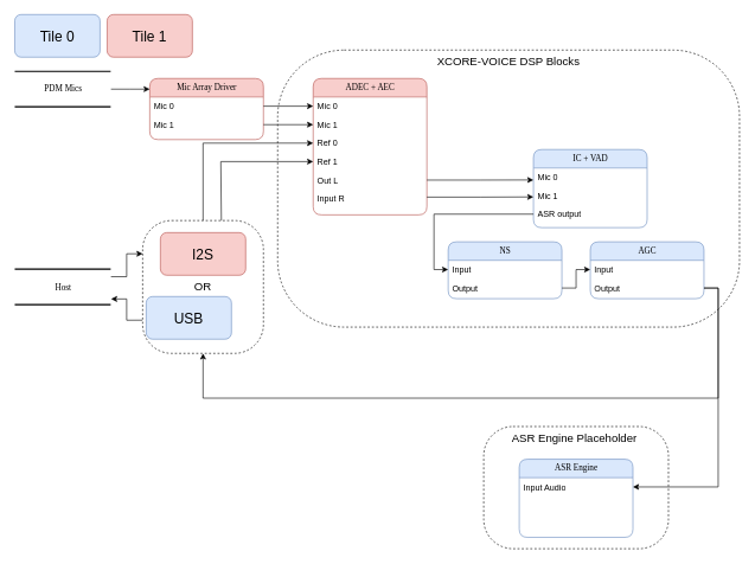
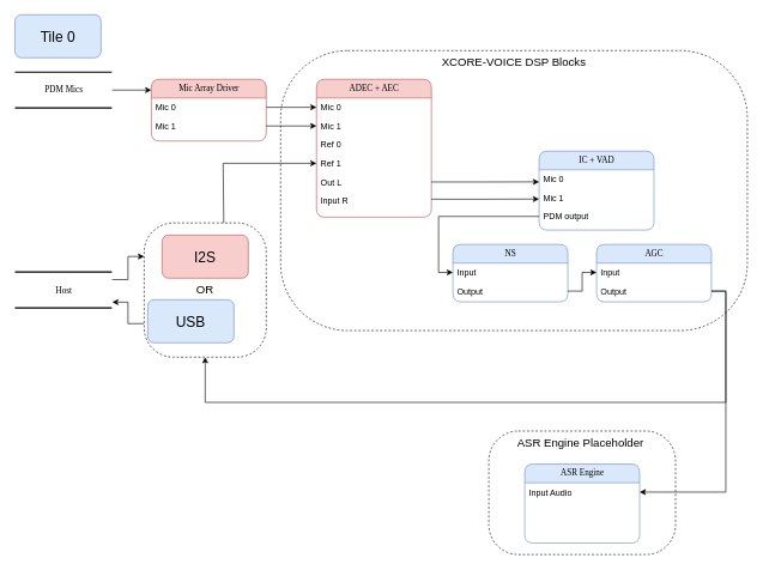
  <mxCell id="0" />
  <mxCell id="1" parent="0" />
  <mxCell id="2" value="ASR Engine Placeholder&amp;nbsp;" style="rounded=1;arcSize=24;whiteSpace=wrap;html=1;align=center;dashed=1;horizontal=1;verticalAlign=top;fontSize=16;" parent="1" vertex="1"><mxGeometry x="680" y="600" width="260" height="172" as="geometry" /></mxCell>
  <mxCell id="3" value="XCORE-VOICE DSP Blocks" style="rounded=1;arcSize=24;whiteSpace=wrap;html=1;align=center;dashed=1;horizontal=1;verticalAlign=top;fontSize=16;" parent="1" vertex="1"><mxGeometry x="390" y="70" width="650" height="390" as="geometry" /></mxCell>
  <mxCell id="4" value="IC + VAD" style="swimlane;html=1;fontStyle=0;childLayout=stackLayout;horizontal=1;startSize=26;fillColor=#dae8fc;horizontalStack=0;resizeParent=1;resizeLast=0;collapsible=1;marginBottom=0;swimlaneFillColor=#ffffff;align=center;rounded=1;shadow=0;comic=0;labelBackgroundColor=none;strokeWidth=1;fontFamily=Verdana;fontSize=12;strokeColor=#6c8ebf;" parent="1" vertex="1"><mxGeometry x="750" y="210" width="160" height="110" as="geometry" /></mxCell>
  <mxCell id="5" value="Mic 0" style="text;html=1;strokeColor=none;fillColor=none;spacingLeft=4;spacingRight=4;whiteSpace=wrap;overflow=hidden;rotatable=0;points=[[0,0.5],[1,0.5]];portConstraint=eastwest;" parent="4" vertex="1"><mxGeometry y="26" width="160" height="26" as="geometry" /></mxCell>
  <mxCell id="6" value="Mic 1" style="text;html=1;strokeColor=none;fillColor=none;spacingLeft=4;spacingRight=4;whiteSpace=wrap;overflow=hidden;rotatable=0;points=[[0,0.5],[1,0.5]];portConstraint=eastwest;" parent="4" vertex="1"><mxGeometry y="52" width="160" height="26" as="geometry" /></mxCell>
- <mxCell id="7" value="ASR output" style="text;html=1;strokeColor=none;fillColor=none;spacingLeft=4;spacingRight=4;whiteSpace=wrap;overflow=hidden;rotatable=0;points=[[0,0.5],[1,0.5]];portConstraint=eastwest;" parent="4" vertex="1"><mxGeometry y="78" width="160" height="26" as="geometry" /></mxCell>
+ <mxCell id="7" value="PDM output" style="text;html=1;strokeColor=none;fillColor=none;spacingLeft=4;spacingRight=4;whiteSpace=wrap;overflow=hidden;rotatable=0;points=[[0,0.5],[1,0.5]];portConstraint=eastwest;" parent="4" vertex="1"><mxGeometry y="78" width="160" height="26" as="geometry" /></mxCell>
  <mxCell id="8" value="Mic Array Driver" style="swimlane;html=1;fontStyle=0;childLayout=stackLayout;horizontal=1;startSize=26;fillColor=#f8cecc;horizontalStack=0;resizeParent=1;resizeLast=0;collapsible=1;marginBottom=0;swimlaneFillColor=#ffffff;align=center;rounded=1;shadow=0;comic=0;labelBackgroundColor=none;strokeWidth=1;fontFamily=Verdana;fontSize=12;strokeColor=#b85450;" parent="1" vertex="1"><mxGeometry x="210" y="110" width="160" height="86" as="geometry" /></mxCell>
  <mxCell id="9" value="Mic 0" style="text;html=1;strokeColor=none;fillColor=none;spacingLeft=4;spacingRight=4;whiteSpace=wrap;overflow=hidden;rotatable=0;points=[[0,0.5],[1,0.5]];portConstraint=eastwest;" parent="8" vertex="1"><mxGeometry y="26" width="160" height="26" as="geometry" /></mxCell>
  <mxCell id="10" value="Mic 1" style="text;html=1;strokeColor=none;fillColor=none;spacingLeft=4;spacingRight=4;whiteSpace=wrap;overflow=hidden;rotatable=0;points=[[0,0.5],[1,0.5]];portConstraint=eastwest;" parent="8" vertex="1"><mxGeometry y="52" width="160" height="26" as="geometry" /></mxCell>
  <mxCell id="11" value="" style="edgeStyle=orthogonalEdgeStyle;rounded=0;orthogonalLoop=1;jettySize=auto;html=1;" parent="1" source="12" edge="1"><mxGeometry relative="1" as="geometry"><mxPoint x="210" y="125" as="targetPoint" /></mxGeometry></mxCell>
  <mxCell id="12" value="PDM Mics" style="html=1;rounded=0;shadow=0;comic=0;labelBackgroundColor=none;strokeWidth=2;fontFamily=Verdana;fontSize=12;align=center;shape=mxgraph.ios7ui.horLines;" parent="1" vertex="1"><mxGeometry x="20" y="100" width="135" height="50" as="geometry" /></mxCell>
  <mxCell id="13" value="NS" style="swimlane;html=1;fontStyle=0;childLayout=stackLayout;horizontal=1;startSize=26;fillColor=#dae8fc;horizontalStack=0;resizeParent=1;resizeLast=0;collapsible=1;marginBottom=0;swimlaneFillColor=#ffffff;align=center;rounded=1;shadow=0;comic=0;labelBackgroundColor=none;strokeWidth=1;fontFamily=Verdana;fontSize=12;strokeColor=#6c8ebf;" parent="1" vertex="1"><mxGeometry x="630" y="340" width="160" height="80" as="geometry" /></mxCell>
  <mxCell id="14" value="Input" style="text;html=1;strokeColor=none;fillColor=none;spacingLeft=4;spacingRight=4;whiteSpace=wrap;overflow=hidden;rotatable=0;points=[[0,0.5],[1,0.5]];portConstraint=eastwest;" parent="13" vertex="1"><mxGeometry y="26" width="160" height="26" as="geometry" /></mxCell>
  <mxCell id="15" value="Output" style="text;html=1;strokeColor=none;fillColor=none;spacingLeft=4;spacingRight=4;whiteSpace=wrap;overflow=hidden;rotatable=0;points=[[0,0.5],[1,0.5]];portConstraint=eastwest;" parent="13" vertex="1"><mxGeometry y="52" width="160" height="26" as="geometry" /></mxCell>
  <mxCell id="16" value="AGC" style="swimlane;html=1;fontStyle=0;childLayout=stackLayout;horizontal=1;startSize=26;fillColor=#dae8fc;horizontalStack=0;resizeParent=1;resizeLast=0;collapsible=1;marginBottom=0;swimlaneFillColor=#ffffff;align=center;rounded=1;shadow=0;comic=0;labelBackgroundColor=none;strokeWidth=1;fontFamily=Verdana;fontSize=12;strokeColor=#6c8ebf;" parent="1" vertex="1"><mxGeometry x="830" y="340" width="160" height="80" as="geometry" /></mxCell>
  <mxCell id="17" value="Input" style="text;html=1;strokeColor=none;fillColor=none;spacingLeft=4;spacingRight=4;whiteSpace=wrap;overflow=hidden;rotatable=0;points=[[0,0.5],[1,0.5]];portConstraint=eastwest;" parent="16" vertex="1"><mxGeometry y="26" width="160" height="26" as="geometry" /></mxCell>
  <mxCell id="18" value="Output" style="text;html=1;strokeColor=none;fillColor=none;spacingLeft=4;spacingRight=4;whiteSpace=wrap;overflow=hidden;rotatable=0;points=[[0,0.5],[1,0.5]];portConstraint=eastwest;" parent="16" vertex="1"><mxGeometry y="52" width="160" height="26" as="geometry" /></mxCell>
  <mxCell id="19" value="ASR Engine" style="swimlane;html=1;fontStyle=0;childLayout=stackLayout;horizontal=1;startSize=26;fillColor=#dae8fc;horizontalStack=0;resizeParent=1;resizeLast=0;collapsible=1;marginBottom=0;swimlaneFillColor=#ffffff;align=center;rounded=1;shadow=0;comic=0;labelBackgroundColor=none;strokeWidth=1;fontFamily=Verdana;fontSize=12;strokeColor=#6c8ebf;" parent="1" vertex="1"><mxGeometry x="730" y="646" width="160" height="110" as="geometry" /></mxCell>
  <mxCell id="20" value="Input Audio" style="text;html=1;strokeColor=none;fillColor=none;spacingLeft=4;spacingRight=4;whiteSpace=wrap;overflow=hidden;rotatable=0;points=[[0,0.5],[1,0.5]];portConstraint=eastwest;" parent="19" vertex="1"><mxGeometry y="26" width="160" height="26" as="geometry" /></mxCell>
  <mxCell id="21" value="" style="edgeStyle=orthogonalEdgeStyle;rounded=0;orthogonalLoop=1;jettySize=auto;html=1;entryX=0;entryY=0.5;entryDx=0;entryDy=0;" parent="1" source="7" target="14" edge="1"><mxGeometry relative="1" as="geometry" /></mxCell>
  <mxCell id="22" value="" style="edgeStyle=orthogonalEdgeStyle;rounded=0;orthogonalLoop=1;jettySize=auto;html=1;entryX=0;entryY=0.5;entryDx=0;entryDy=0;" parent="1" source="15" target="17" edge="1"><mxGeometry relative="1" as="geometry" /></mxCell>
  <mxCell id="23" value="" style="edgeStyle=orthogonalEdgeStyle;rounded=0;orthogonalLoop=1;jettySize=auto;html=1;entryX=1;entryY=0.5;entryDx=0;entryDy=0;exitX=1;exitY=0.5;exitDx=0;exitDy=0;" parent="1" source="18" target="20" edge="1"><mxGeometry relative="1" as="geometry"><mxPoint x="950" y="236" as="sourcePoint" /><mxPoint x="1000" y="210" as="targetPoint" /></mxGeometry></mxCell>
  <mxCell id="24" style="edgeStyle=orthogonalEdgeStyle;rounded=0;orthogonalLoop=1;jettySize=auto;html=1;entryX=0;entryY=0.25;entryDx=0;entryDy=0;exitX=1;exitY=0.21;exitDx=0;exitDy=0;exitPerimeter=0;" edge="1" parent="1" source="25" target="42"><mxGeometry relative="1" as="geometry" /></mxCell>
  <mxCell id="25" value="Host" style="html=1;rounded=0;shadow=0;comic=0;labelBackgroundColor=none;strokeWidth=2;fontFamily=Verdana;fontSize=12;align=center;shape=mxgraph.ios7ui.horLines;" parent="1" vertex="1"><mxGeometry x="20" y="378.5" width="135" height="50" as="geometry" /></mxCell>
- <mxCell id="26" value="&lt;font style=&quot;font-size: 20px;&quot;&gt;Tile 1&lt;/font&gt;" style="rounded=1;whiteSpace=wrap;html=1;fillColor=#f8cecc;strokeColor=#b85450;" parent="1" vertex="1"><mxGeometry x="150" y="20" width="120" height="60" as="geometry" /></mxCell>
  <mxCell id="27" value="&lt;font style=&quot;font-size: 20px;&quot;&gt;Tile 0&lt;br&gt;&lt;/font&gt;" style="rounded=1;whiteSpace=wrap;html=1;fillColor=#dae8fc;strokeColor=#6c8ebf;" parent="1" vertex="1"><mxGeometry x="20" y="20" width="120" height="60" as="geometry" /></mxCell>
  <mxCell id="28" value="ADEC + AEC" style="swimlane;html=1;fontStyle=0;childLayout=stackLayout;horizontal=1;startSize=26;fillColor=#f8cecc;horizontalStack=0;resizeParent=1;resizeLast=0;collapsible=1;marginBottom=0;swimlaneFillColor=#ffffff;align=center;rounded=1;shadow=0;comic=0;labelBackgroundColor=none;strokeWidth=1;fontFamily=Verdana;fontSize=12;strokeColor=#b85450;" vertex="1" parent="1"><mxGeometry x="440" y="110" width="160" height="192" as="geometry" /></mxCell>
  <mxCell id="29" value="Mic 0" style="text;html=1;strokeColor=none;fillColor=none;spacingLeft=4;spacingRight=4;whiteSpace=wrap;overflow=hidden;rotatable=0;points=[[0,0.5],[1,0.5]];portConstraint=eastwest;" vertex="1" parent="28"><mxGeometry y="26" width="160" height="26" as="geometry" /></mxCell>
  <mxCell id="30" value="Mic 1" style="text;html=1;strokeColor=none;fillColor=none;spacingLeft=4;spacingRight=4;whiteSpace=wrap;overflow=hidden;rotatable=0;points=[[0,0.5],[1,0.5]];portConstraint=eastwest;" vertex="1" parent="28"><mxGeometry y="52" width="160" height="26" as="geometry" /></mxCell>
  <mxCell id="31" value="Ref 0" style="text;html=1;strokeColor=none;fillColor=none;spacingLeft=4;spacingRight=4;whiteSpace=wrap;overflow=hidden;rotatable=0;points=[[0,0.5],[1,0.5]];portConstraint=eastwest;" vertex="1" parent="28"><mxGeometry y="78" width="160" height="26" as="geometry" /></mxCell>
  <mxCell id="32" value="Ref 1" style="text;html=1;strokeColor=none;fillColor=none;spacingLeft=4;spacingRight=4;whiteSpace=wrap;overflow=hidden;rotatable=0;points=[[0,0.5],[1,0.5]];portConstraint=eastwest;" vertex="1" parent="28"><mxGeometry y="104" width="160" height="26" as="geometry" /></mxCell>
  <mxCell id="33" value="Out L" style="text;html=1;strokeColor=none;fillColor=none;spacingLeft=4;spacingRight=4;whiteSpace=wrap;overflow=hidden;rotatable=0;points=[[0,0.5],[1,0.5]];portConstraint=eastwest;" vertex="1" parent="28"><mxGeometry y="130" width="160" height="26" as="geometry" /></mxCell>
  <mxCell id="34" value="Input R" style="text;html=1;strokeColor=none;fillColor=none;spacingLeft=4;spacingRight=4;whiteSpace=wrap;overflow=hidden;rotatable=0;points=[[0,0.5],[1,0.5]];portConstraint=eastwest;" vertex="1" parent="28"><mxGeometry y="156" width="160" height="22" as="geometry" /></mxCell>
  <mxCell id="35" style="edgeStyle=orthogonalEdgeStyle;rounded=0;orthogonalLoop=1;jettySize=auto;html=1;exitX=1;exitY=0.5;exitDx=0;exitDy=0;entryX=0;entryY=0.5;entryDx=0;entryDy=0;" edge="1" parent="1" source="9" target="29"><mxGeometry relative="1" as="geometry" /></mxCell>
  <mxCell id="36" style="edgeStyle=orthogonalEdgeStyle;rounded=0;orthogonalLoop=1;jettySize=auto;html=1;entryX=0;entryY=0.5;entryDx=0;entryDy=0;" edge="1" parent="1" source="10" target="30"><mxGeometry relative="1" as="geometry" /></mxCell>
  <mxCell id="37" style="edgeStyle=orthogonalEdgeStyle;rounded=0;orthogonalLoop=1;jettySize=auto;html=1;exitX=1;exitY=0.5;exitDx=0;exitDy=0;" edge="1" parent="1" source="33"><mxGeometry relative="1" as="geometry"><mxPoint x="750" y="252.833" as="targetPoint" /></mxGeometry></mxCell>
  <mxCell id="38" style="edgeStyle=orthogonalEdgeStyle;rounded=0;orthogonalLoop=1;jettySize=auto;html=1;entryX=0;entryY=0.568;entryDx=0;entryDy=0;entryPerimeter=0;" edge="1" parent="1" source="34" target="6"><mxGeometry relative="1" as="geometry"><Array as="points" /></mxGeometry></mxCell>
  <mxCell id="39" style="edgeStyle=orthogonalEdgeStyle;rounded=0;orthogonalLoop=1;jettySize=auto;html=1;exitX=0;exitY=0.75;exitDx=0;exitDy=0;entryX=1.004;entryY=0.838;entryDx=0;entryDy=0;entryPerimeter=0;" edge="1" parent="1" source="42" target="25"><mxGeometry relative="1" as="geometry" /></mxCell>
- <mxCell id="40" style="edgeStyle=orthogonalEdgeStyle;rounded=0;orthogonalLoop=1;jettySize=auto;html=1;" edge="1" parent="1" source="42" target="31"><mxGeometry relative="1" as="geometry" /></mxCell>
  <mxCell id="41" style="edgeStyle=orthogonalEdgeStyle;rounded=0;orthogonalLoop=1;jettySize=auto;html=1;exitX=0.652;exitY=0.006;exitDx=0;exitDy=0;exitPerimeter=0;" edge="1" parent="1" source="42" target="32"><mxGeometry relative="1" as="geometry"><Array as="points"><mxPoint x="311" y="310" /><mxPoint x="310" y="310" /><mxPoint x="310" y="227" /></Array></mxGeometry></mxCell>
  <mxCell id="42" value="&lt;br&gt;&lt;br&gt;&lt;br&gt;&lt;br&gt;OR" style="rounded=1;arcSize=24;whiteSpace=wrap;html=1;align=center;dashed=1;horizontal=1;verticalAlign=top;fontSize=16;" vertex="1" parent="1"><mxGeometry x="200" y="310" width="170" height="187" as="geometry" /></mxCell>
  <mxCell id="43" value="&lt;span style=&quot;font-size: 20px;&quot;&gt;I2S&lt;/span&gt;" style="rounded=1;whiteSpace=wrap;html=1;fillColor=#f8cecc;strokeColor=#b85450;" vertex="1" parent="1"><mxGeometry x="225" y="327" width="120" height="60" as="geometry" /></mxCell>
  <mxCell id="44" value="&lt;font style=&quot;font-size: 20px;&quot;&gt;USB&lt;br&gt;&lt;/font&gt;" style="rounded=1;whiteSpace=wrap;html=1;fillColor=#dae8fc;strokeColor=#6c8ebf;" vertex="1" parent="1"><mxGeometry x="205" y="417" width="120" height="60" as="geometry" /></mxCell>
  <mxCell id="45" style="edgeStyle=orthogonalEdgeStyle;rounded=0;orthogonalLoop=1;jettySize=auto;html=1;entryX=0.5;entryY=1;entryDx=0;entryDy=0;" edge="1" parent="1" source="18" target="42"><mxGeometry relative="1" as="geometry"><Array as="points"><mxPoint x="1010" y="405" /><mxPoint x="1010" y="560" /><mxPoint x="285" y="560" /></Array></mxGeometry></mxCell>
